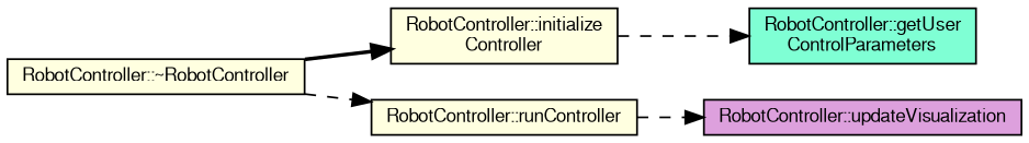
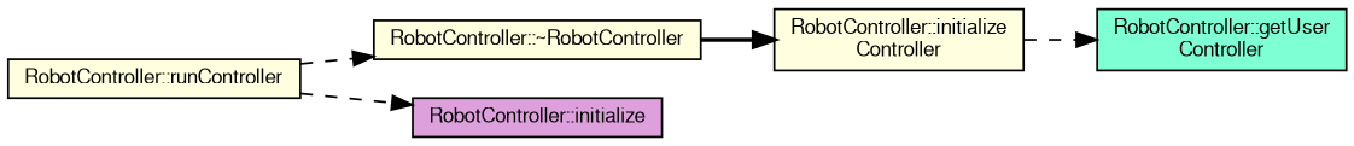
  digraph {
    rankdir=LR
    node [color=black fillcolor=lightyellow fontname=FreeSans fontsize=10 shape=record style=filled]
    edge [color=black fontname=FreeSans fontsize=10 labelfontname=FreeSans labelfontsize=10 style=dashed]
    n1 [fontcolor=black height=0.2 label="RobotController::~RobotController" width=0.4]
    n2 [height=0.2 label="RobotController::initialize\lController" width=0.4]
    n3 [height=0.2 label="RobotController::runController" width=0.4]
-   n4 [fillcolor=aquamarine height=0.2 label="RobotController::getUser\lControlParameters" width=0.4]
-   n5 [fillcolor=plum height=0.2 label="RobotController::updateVisualization" width=0.4]
+   n4 [fillcolor=aquamarine height=0.2 label="RobotController::getUser\lController" width=0.4]
+   n5 [fillcolor=plum height=0.2 label="RobotController::initialize" width=0.4]
    n1 -> n2 [style=bold]
-   n1 -> n3
+   n3 -> n1
    n2 -> n4
    n3 -> n5
  }
